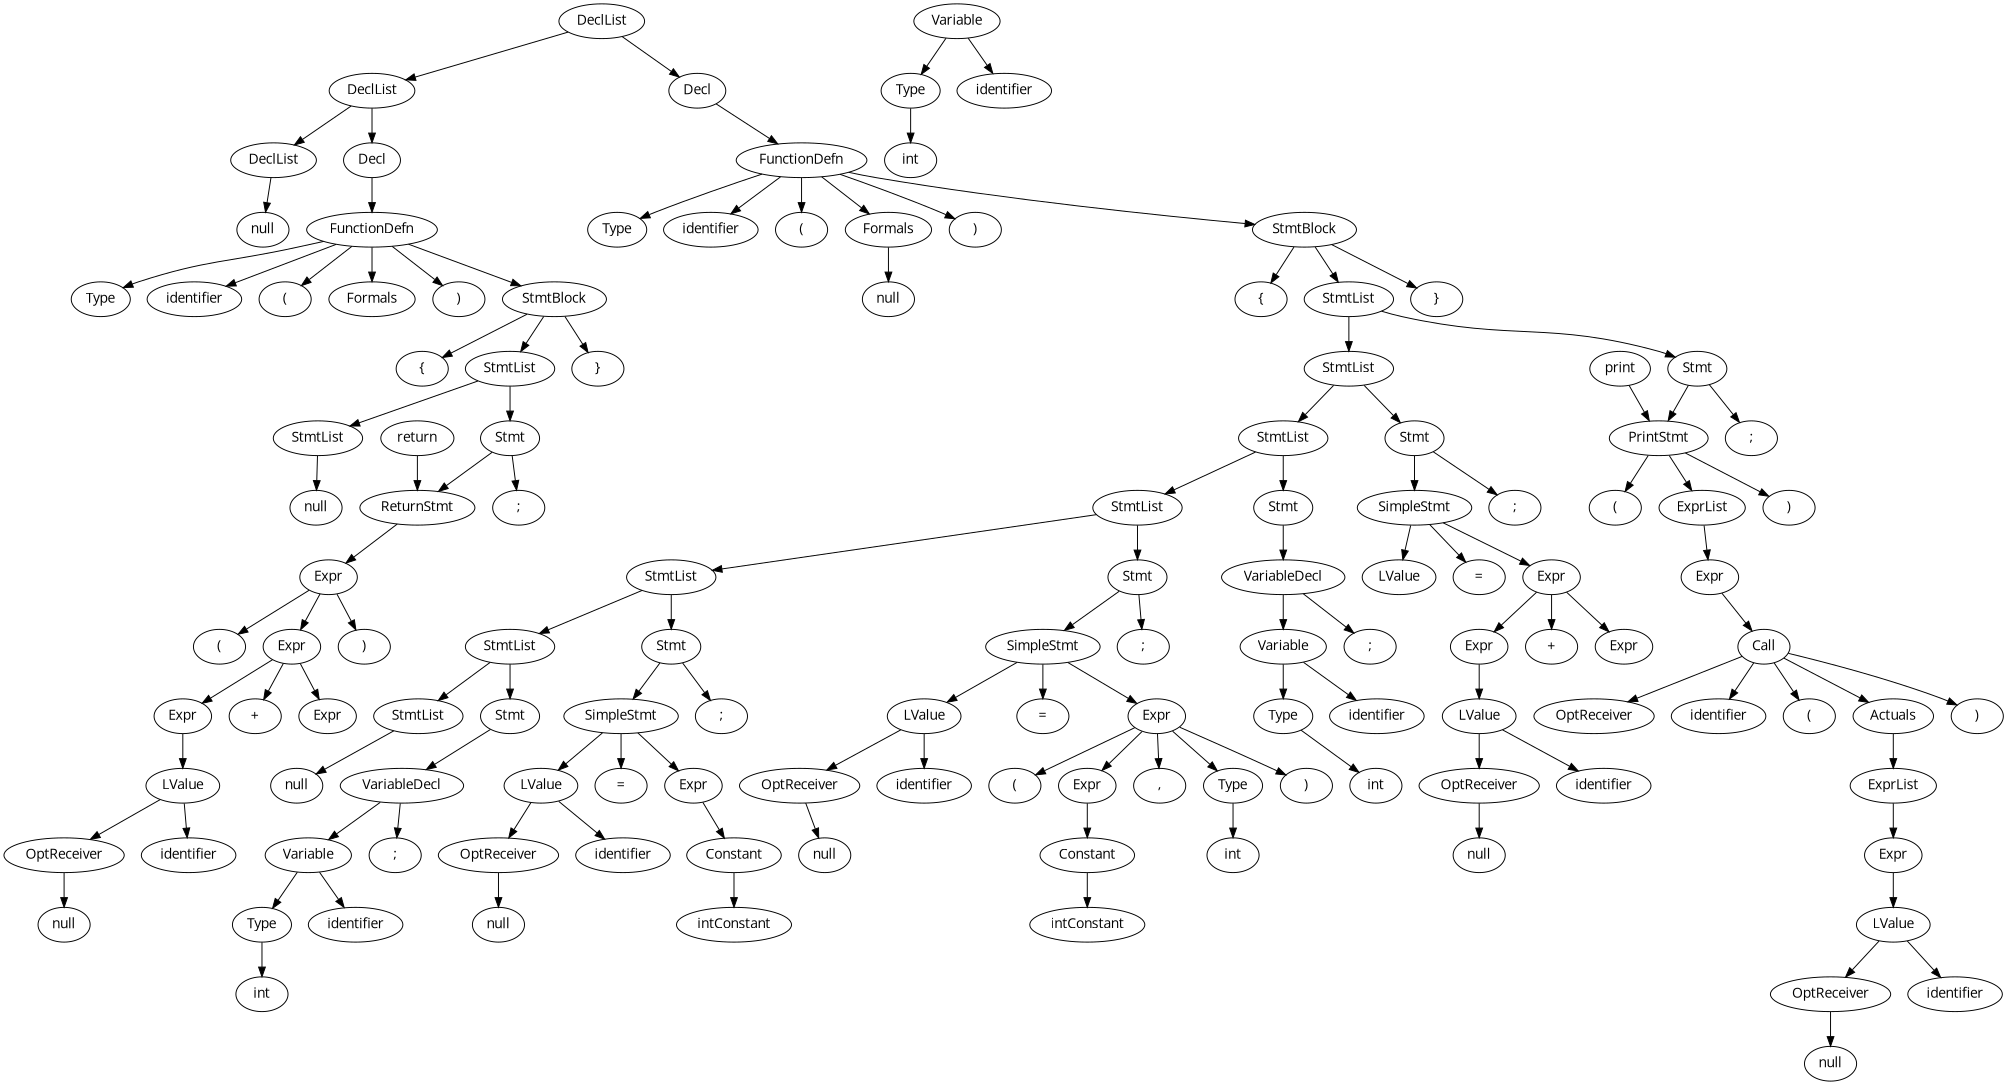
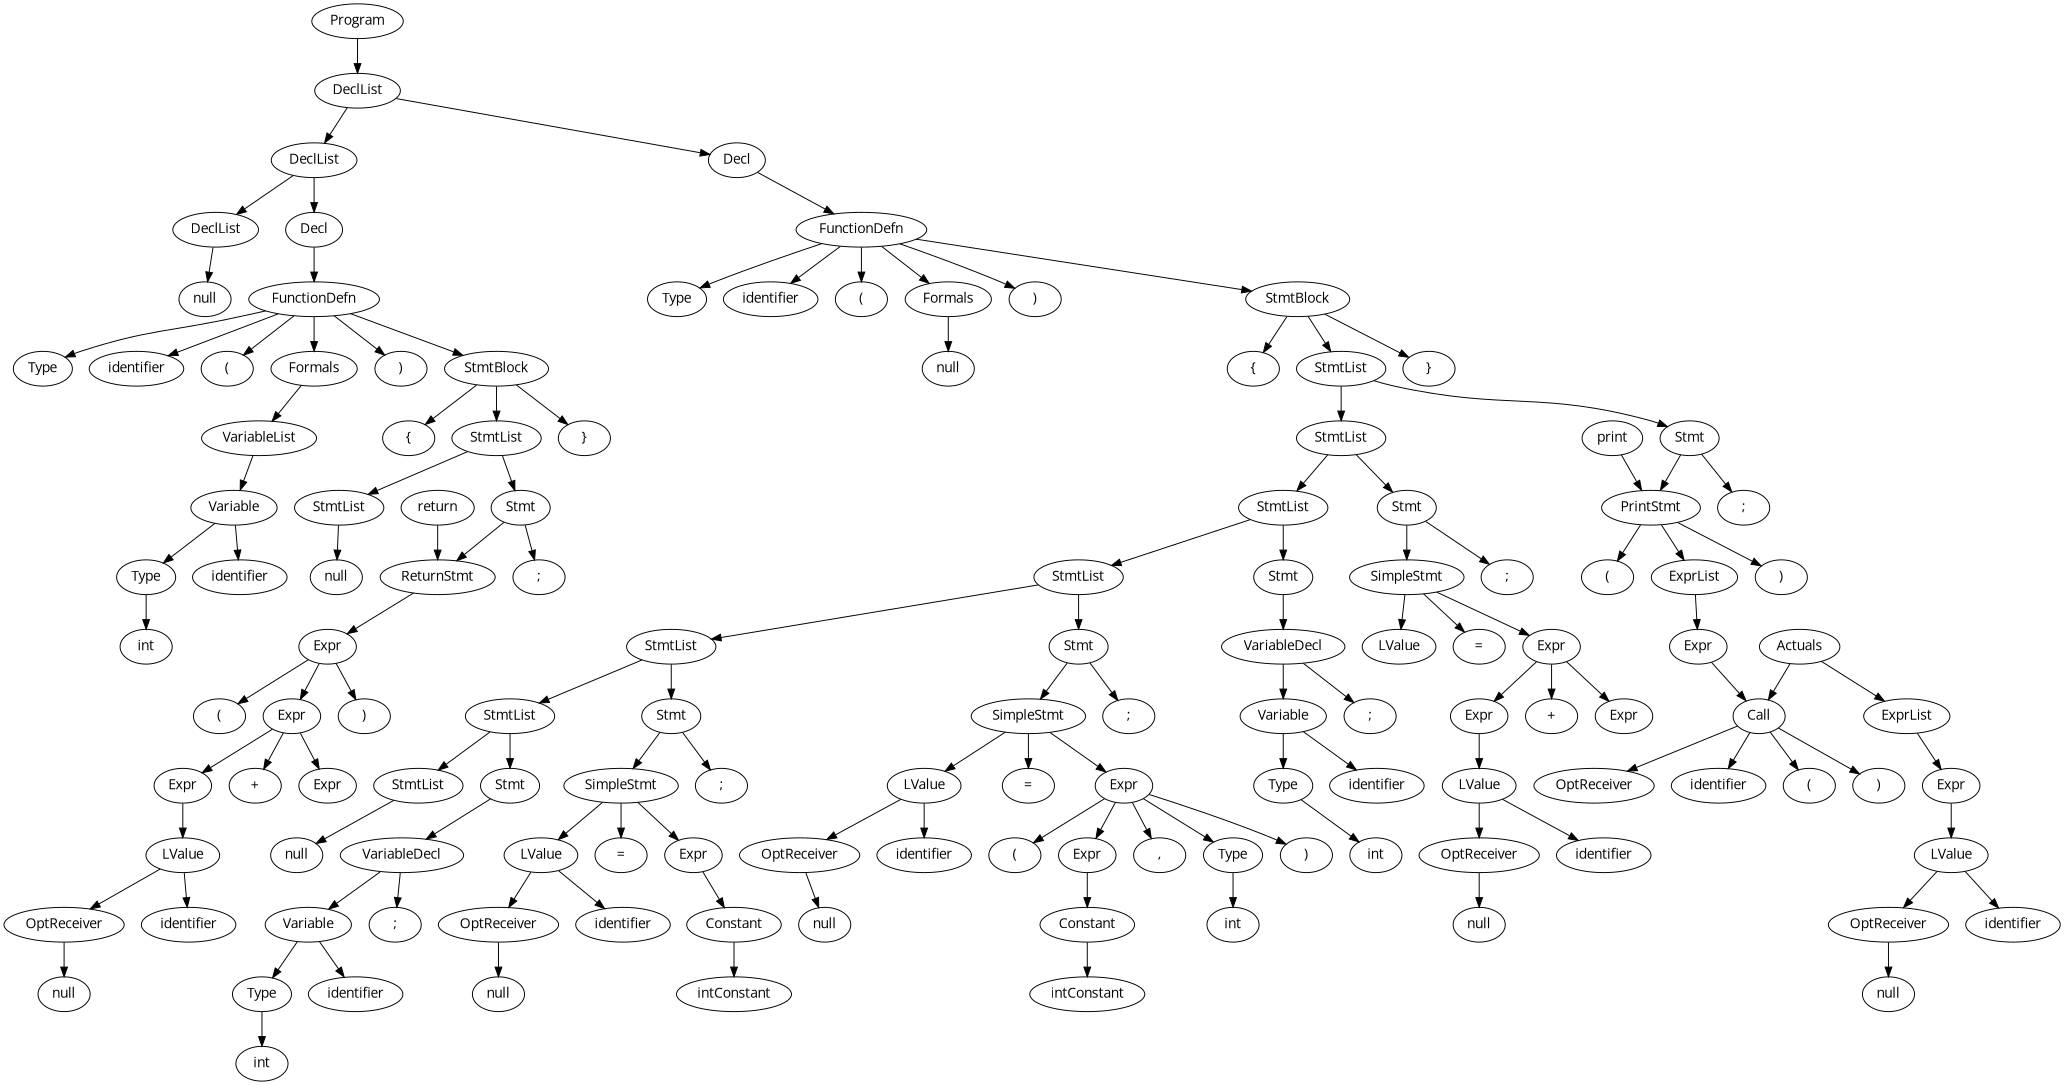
  digraph {
    fontname="Open Sans"
    node [fontname="Open Sans"]
    edge [fontname="Open Sans"]
+   n1 [label=Program]
    n2 [label=DeclList]
    n3 [label=DeclList]
    n4 [label=Decl]
    n5 [label=DeclList]
    n6 [label=Decl]
    n7 [label=FunctionDefn]
    n8 [label=null]
    n9 [label=FunctionDefn]
    n10 [label=Type]
    n11 [label=identifier]
    n12 [label="("]
    n13 [label=Formals]
    n14 [label=")"]
    n15 [label=StmtBlock]
+   n16 [label=VariableList]
    n17 [label="{"]
    n18 [label=StmtList]
    n19 [label="}"]
    n20 [label=Variable]
    n21 [label=Type]
    n22 [label=identifier]
    n23 [label=int]
    n24 [label=StmtList]
    n25 [label=Stmt]
    n26 [label=null]
    n27 [label=ReturnStmt]
    n28 [label=";"]
    n29 [label=Expr]
    n30 [label=return]
    n31 [label="("]
    n32 [label=Expr]
    n33 [label=")"]
    n34 [label=Expr]
    n35 [label="+"]
    n36 [label=Expr]
    n37 [label=LValue]
    n38 [label=OptReceiver]
    n39 [label=identifier]
    n40 [label=null]
    n41 [label=Type]
    n42 [label=identifier]
    n43 [label="("]
    n44 [label=Formals]
    n45 [label=")"]
    n46 [label=StmtBlock]
    n47 [label=null]
    n48 [label="{"]
    n49 [label=StmtList]
    n50 [label="}"]
    n51 [label=StmtList]
    n52 [label=Stmt]
    n53 [label=StmtList]
    n54 [label=Stmt]
    n55 [label=PrintStmt]
    n56 [label=";"]
    n57 [label=StmtList]
    n58 [label=Stmt]
    n59 [label=SimpleStmt]
    n60 [label=";"]
    n61 [label=StmtList]
    n62 [label=Stmt]
    n63 [label=VariableDecl]
    n64 [label=StmtList]
    n65 [label=Stmt]
    n66 [label=SimpleStmt]
    n67 [label=";"]
    n68 [label=StmtList]
    n69 [label=Stmt]
    n70 [label=SimpleStmt]
    n71 [label=";"]
    n72 [label=null]
    n73 [label=VariableDecl]
    n74 [label=Variable]
    n75 [label=";"]
    n76 [label=Type]
    n77 [label=identifier]
    n78 [label=int]
    n79 [label=LValue]
    n80 [label="="]
    n81 [label=Expr]
    n82 [label=OptReceiver]
    n83 [label=identifier]
    n84 [label=Constant]
    n85 [label=null]
    n86 [label=intConstant]
    n87 [label=LValue]
    n88 [label="="]
    n89 [label=Expr]
    n90 [label=OptReceiver]
    n91 [label=identifier]
    n92 [label="("]
    n93 [label=Expr]
    n94 [label=","]
    n95 [label=Type]
    n96 [label=")"]
    n97 [label=null]
    n98 [label=Constant]
    n99 [label=int]
    n100 [label=intConstant]
    n101 [label=Variable]
    n102 [label=";"]
    n103 [label=Type]
    n104 [label=identifier]
    n105 [label=int]
    n106 [label=LValue]
    n107 [label="="]
    n108 [label=Expr]
    n109 [label=Expr]
    n110 [label="+"]
    n111 [label=Expr]
    n112 [label=LValue]
    n113 [label=OptReceiver]
    n114 [label=identifier]
    n115 [label=null]
    n116 [label="("]
    n117 [label=ExprList]
    n118 [label=")"]
    n119 [label=print]
    n120 [label=Expr]
    n121 [label=Call]
    n122 [label=OptReceiver]
    n123 [label=identifier]
    n124 [label="("]
    n125 [label=Actuals]
    n126 [label=")"]
    n127 [label=ExprList]
    n128 [label=Expr]
    n129 [label=LValue]
    n130 [label=OptReceiver]
    n131 [label=identifier]
    n132 [label=null]
+   n1 -> n2
    n2 -> n3
    n2 -> n4
    n3 -> n5
    n3 -> n6
    n4 -> n7
    n5 -> n8
    n6 -> n9
    n7 -> n41
    n7 -> n42
    n7 -> n43
    n7 -> n44
    n7 -> n45
    n7 -> n46
    n9 -> n10
    n9 -> n11
    n9 -> n12
    n9 -> n13
    n9 -> n14
    n9 -> n15
+   n13 -> n16
    n15 -> n17
    n15 -> n18
    n15 -> n19
+   n16 -> n20
    n18 -> n24
    n18 -> n25
    n20 -> n21
    n20 -> n22
    n21 -> n23
    n24 -> n26
    n25 -> n27
    n25 -> n28
    n27 -> n29
    n29 -> n31
    n29 -> n32
    n29 -> n33
    n30 -> n27
    n32 -> n34
    n32 -> n35
    n32 -> n36
    n34 -> n37
    n37 -> n38
    n37 -> n39
    n38 -> n40
    n44 -> n47
    n46 -> n48
    n46 -> n49
    n46 -> n50
    n49 -> n51
    n49 -> n52
    n51 -> n53
    n51 -> n54
    n52 -> n55
    n52 -> n56
    n53 -> n57
    n53 -> n58
    n54 -> n59
    n54 -> n60
    n55 -> n116
    n55 -> n117
    n55 -> n118
    n57 -> n61
    n57 -> n62
    n58 -> n63
    n59 -> n106
    n59 -> n107
    n59 -> n108
    n61 -> n64
    n61 -> n65
    n62 -> n66
    n62 -> n67
    n63 -> n101
    n63 -> n102
    n64 -> n68
    n64 -> n69
    n65 -> n70
    n65 -> n71
    n66 -> n87
    n66 -> n88
    n66 -> n89
    n68 -> n72
    n69 -> n73
    n70 -> n79
    n70 -> n80
    n70 -> n81
    n73 -> n74
    n73 -> n75
    n74 -> n76
    n74 -> n77
    n76 -> n78
    n79 -> n82
    n79 -> n83
    n81 -> n84
    n82 -> n85
    n84 -> n86
    n87 -> n90
    n87 -> n91
    n89 -> n92
    n89 -> n93
    n89 -> n94
    n89 -> n95
    n89 -> n96
    n90 -> n97
    n93 -> n98
    n95 -> n99
    n98 -> n100
    n101 -> n103
    n101 -> n104
    n103 -> n105
    n108 -> n109
    n108 -> n110
    n108 -> n111
    n109 -> n112
    n112 -> n113
    n112 -> n114
    n113 -> n115
    n117 -> n120
    n119 -> n55
    n120 -> n121
    n121 -> n122
    n121 -> n123
    n121 -> n124
-   n121 -> n125
+   n125 -> n121
    n121 -> n126
    n125 -> n127
    n127 -> n128
    n128 -> n129
    n129 -> n130
    n129 -> n131
    n130 -> n132
  }
